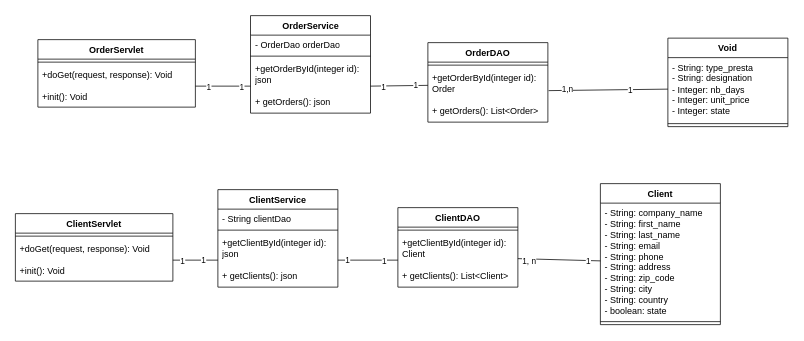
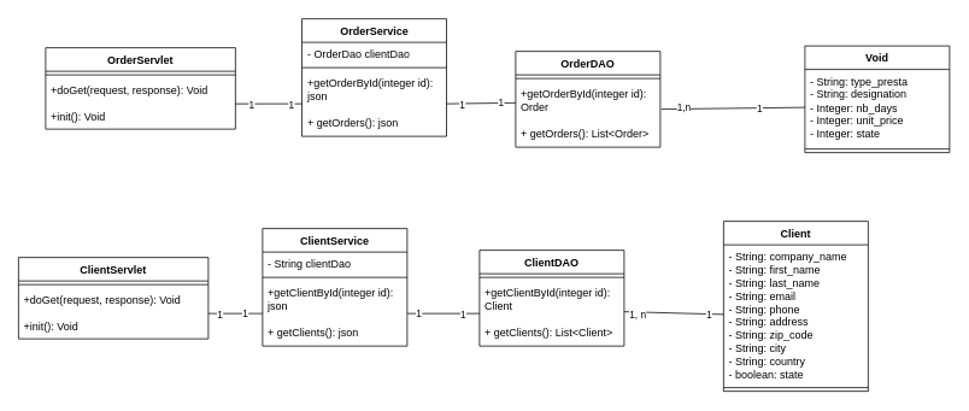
  <mxCell id="0" />
  <mxCell id="1" parent="0" />
  <mxCell id="2" value="Void" style="swimlane;fontStyle=1;align=center;verticalAlign=top;childLayout=stackLayout;horizontal=1;startSize=26;horizontalStack=0;resizeParent=1;resizeParentMax=0;resizeLast=0;collapsible=1;marginBottom=0;whiteSpace=wrap;html=1;" parent="1" vertex="1"><mxGeometry x="890" y="50" width="160" height="118" as="geometry" /></mxCell>
  <mxCell id="3" value="- String: type_presta&lt;br&gt;- String: designation&lt;br&gt;- Integer: nb_days&lt;br&gt;- Integer: unit_price&lt;br&gt;- Integer: state" style="text;strokeColor=none;fillColor=none;align=left;verticalAlign=top;spacingLeft=4;spacingRight=4;overflow=hidden;rotatable=0;points=[[0,0.5],[1,0.5]];portConstraint=eastwest;whiteSpace=wrap;html=1;" parent="2" vertex="1"><mxGeometry y="26" width="160" height="84" as="geometry" /></mxCell>
  <mxCell id="4" value="" style="line;strokeWidth=1;fillColor=none;align=left;verticalAlign=middle;spacingTop=-1;spacingLeft=3;spacingRight=3;rotatable=0;labelPosition=right;points=[];portConstraint=eastwest;strokeColor=inherit;" parent="2" vertex="1"><mxGeometry y="110" width="160" height="8" as="geometry" /></mxCell>
  <mxCell id="5" value="OrderDAO" style="swimlane;fontStyle=1;align=center;verticalAlign=top;childLayout=stackLayout;horizontal=1;startSize=26;horizontalStack=0;resizeParent=1;resizeParentMax=0;resizeLast=0;collapsible=1;marginBottom=0;whiteSpace=wrap;html=1;" parent="1" vertex="1"><mxGeometry x="570" y="56" width="160" height="106" as="geometry" /></mxCell>
  <mxCell id="6" value="" style="line;strokeWidth=1;fillColor=none;align=left;verticalAlign=middle;spacingTop=-1;spacingLeft=3;spacingRight=3;rotatable=0;labelPosition=right;points=[];portConstraint=eastwest;strokeColor=inherit;" parent="5" vertex="1"><mxGeometry y="26" width="160" height="8" as="geometry" /></mxCell>
  <mxCell id="7" value="+getOrderById&lt;span style=&quot;background-color: initial;&quot;&gt;(integer id): Order&lt;br&gt;&lt;br&gt;+ getOrders(): List&amp;lt;Order&amp;gt;&lt;br&gt;&lt;/span&gt;" style="text;strokeColor=none;fillColor=none;align=left;verticalAlign=top;spacingLeft=4;spacingRight=4;overflow=hidden;rotatable=0;points=[[0,0.5],[1,0.5]];portConstraint=eastwest;whiteSpace=wrap;html=1;" parent="5" vertex="1"><mxGeometry y="34" width="160" height="72" as="geometry" /></mxCell>
  <mxCell id="8" value="OrderServlet" style="swimlane;fontStyle=1;align=center;verticalAlign=top;childLayout=stackLayout;horizontal=1;startSize=26;horizontalStack=0;resizeParent=1;resizeParentMax=0;resizeLast=0;collapsible=1;marginBottom=0;whiteSpace=wrap;html=1;" parent="1" vertex="1"><mxGeometry x="50" y="52" width="210" height="90" as="geometry" /></mxCell>
  <mxCell id="9" value="" style="line;strokeWidth=1;fillColor=none;align=left;verticalAlign=middle;spacingTop=-1;spacingLeft=3;spacingRight=3;rotatable=0;labelPosition=right;points=[];portConstraint=eastwest;strokeColor=inherit;" parent="8" vertex="1"><mxGeometry y="26" width="210" height="8" as="geometry" /></mxCell>
  <mxCell id="10" value="+doGet&lt;span style=&quot;background-color: initial;&quot;&gt;(request, response): Void&lt;br&gt;&lt;br&gt;+init(): Void&lt;br&gt;&lt;/span&gt;&lt;div style=&quot;background-color:#2f2f2f;padding:0px 0px 0px 2px;&quot;&gt;&lt;div style=&quot;color: rgb(170, 170, 170); font-family: &amp;quot;Courier New&amp;quot;; font-size: 10pt;&quot;&gt;&lt;p style=&quot;background-color:#373737;margin:0;&quot;&gt;&lt;span style=&quot;color:#d9e8f7;&quot;&gt;&lt;/span&gt;&lt;/p&gt;&lt;/div&gt;&lt;/div&gt;" style="text;strokeColor=none;fillColor=none;align=left;verticalAlign=top;spacingLeft=4;spacingRight=4;overflow=hidden;rotatable=0;points=[[0,0.5],[1,0.5]];portConstraint=eastwest;whiteSpace=wrap;html=1;" parent="8" vertex="1"><mxGeometry y="34" width="210" height="56" as="geometry" /></mxCell>
  <mxCell id="11" value="Client" style="swimlane;fontStyle=1;align=center;verticalAlign=top;childLayout=stackLayout;horizontal=1;startSize=26;horizontalStack=0;resizeParent=1;resizeParentMax=0;resizeLast=0;collapsible=1;marginBottom=0;whiteSpace=wrap;html=1;" vertex="1" parent="1"><mxGeometry x="800" y="244" width="160" height="188" as="geometry" /></mxCell>
  <mxCell id="12" value="- String: company_name&lt;br&gt;- String: first_name&lt;br&gt;- String: last_name&lt;br&gt;- String: email&lt;br&gt;- String: phone&lt;br&gt;- String: address&lt;br&gt;- String: zip_code&lt;br&gt;- String: city&lt;br&gt;- String: country&lt;br&gt;- boolean: state" style="text;strokeColor=none;fillColor=none;align=left;verticalAlign=top;spacingLeft=4;spacingRight=4;overflow=hidden;rotatable=0;points=[[0,0.5],[1,0.5]];portConstraint=eastwest;whiteSpace=wrap;html=1;" vertex="1" parent="11"><mxGeometry y="26" width="160" height="154" as="geometry" /></mxCell>
  <mxCell id="13" value="" style="line;strokeWidth=1;fillColor=none;align=left;verticalAlign=middle;spacingTop=-1;spacingLeft=3;spacingRight=3;rotatable=0;labelPosition=right;points=[];portConstraint=eastwest;strokeColor=inherit;" vertex="1" parent="11"><mxGeometry y="180" width="160" height="8" as="geometry" /></mxCell>
  <mxCell id="14" value="ClientDAO" style="swimlane;fontStyle=1;align=center;verticalAlign=top;childLayout=stackLayout;horizontal=1;startSize=26;horizontalStack=0;resizeParent=1;resizeParentMax=0;resizeLast=0;collapsible=1;marginBottom=0;whiteSpace=wrap;html=1;" vertex="1" parent="1"><mxGeometry x="530" y="276" width="160" height="106" as="geometry" /></mxCell>
  <mxCell id="15" value="" style="line;strokeWidth=1;fillColor=none;align=left;verticalAlign=middle;spacingTop=-1;spacingLeft=3;spacingRight=3;rotatable=0;labelPosition=right;points=[];portConstraint=eastwest;strokeColor=inherit;" vertex="1" parent="14"><mxGeometry y="26" width="160" height="8" as="geometry" /></mxCell>
  <mxCell id="16" value="+getClientById&lt;span style=&quot;background-color: initial;&quot;&gt;(integer id): Client&lt;br&gt;&lt;br&gt;+ getClients(): List&amp;lt;Client&amp;gt;&lt;br&gt;&lt;/span&gt;" style="text;strokeColor=none;fillColor=none;align=left;verticalAlign=top;spacingLeft=4;spacingRight=4;overflow=hidden;rotatable=0;points=[[0,0.5],[1,0.5]];portConstraint=eastwest;whiteSpace=wrap;html=1;" vertex="1" parent="14"><mxGeometry y="34" width="160" height="72" as="geometry" /></mxCell>
  <mxCell id="17" value="" style="endArrow=none;html=1;rounded=0;entryX=0;entryY=0.5;entryDx=0;entryDy=0;exitX=1.006;exitY=0.417;exitDx=0;exitDy=0;exitPerimeter=0;" edge="1" parent="1" source="7" target="3"><mxGeometry width="50" height="50" relative="1" as="geometry"><mxPoint x="770" y="114" as="sourcePoint" /><mxPoint x="750" y="174" as="targetPoint" /></mxGeometry></mxCell>
  <mxCell id="18" value="1" style="edgeLabel;html=1;align=center;verticalAlign=middle;resizable=0;points=[];" vertex="1" connectable="0" parent="17"><mxGeometry x="0.371" y="-1" relative="1" as="geometry"><mxPoint as="offset" /></mxGeometry></mxCell>
  <mxCell id="19" value="1,n" style="edgeLabel;html=1;align=center;verticalAlign=middle;resizable=0;points=[];" vertex="1" connectable="0" parent="17"><mxGeometry x="-0.685" y="2" relative="1" as="geometry"><mxPoint as="offset" /></mxGeometry></mxCell>
  <mxCell id="20" value="" style="endArrow=none;html=1;rounded=0;entryX=0;entryY=0.5;entryDx=0;entryDy=0;" edge="1" parent="1" target="12"><mxGeometry width="50" height="50" relative="1" as="geometry"><mxPoint x="690" y="344" as="sourcePoint" /><mxPoint x="740" y="305" as="targetPoint" /></mxGeometry></mxCell>
  <mxCell id="21" value="1" style="edgeLabel;html=1;align=center;verticalAlign=middle;resizable=0;points=[];" vertex="1" connectable="0" parent="20"><mxGeometry x="0.709" relative="1" as="geometry"><mxPoint as="offset" /></mxGeometry></mxCell>
  <mxCell id="22" value="1, n" style="edgeLabel;html=1;align=center;verticalAlign=middle;resizable=0;points=[];" vertex="1" connectable="0" parent="20"><mxGeometry x="-0.727" y="-2" relative="1" as="geometry"><mxPoint as="offset" /></mxGeometry></mxCell>
  <mxCell id="23" value="OrderService" style="swimlane;fontStyle=1;align=center;verticalAlign=top;childLayout=stackLayout;horizontal=1;startSize=26;horizontalStack=0;resizeParent=1;resizeParentMax=0;resizeLast=0;collapsible=1;marginBottom=0;whiteSpace=wrap;html=1;" vertex="1" parent="1"><mxGeometry x="333.5" y="20" width="160" height="130" as="geometry" /></mxCell>
- <mxCell id="24" value="- OrderDao orderDao" style="text;strokeColor=none;fillColor=none;align=left;verticalAlign=top;spacingLeft=4;spacingRight=4;overflow=hidden;rotatable=0;points=[[0,0.5],[1,0.5]];portConstraint=eastwest;whiteSpace=wrap;html=1;" vertex="1" parent="23"><mxGeometry y="26" width="160" height="24" as="geometry" /></mxCell>
+ <mxCell id="24" value="- OrderDao clientDao" style="text;strokeColor=none;fillColor=none;align=left;verticalAlign=top;spacingLeft=4;spacingRight=4;overflow=hidden;rotatable=0;points=[[0,0.5],[1,0.5]];portConstraint=eastwest;whiteSpace=wrap;html=1;" vertex="1" parent="23"><mxGeometry y="26" width="160" height="24" as="geometry" /></mxCell>
  <mxCell id="25" value="" style="line;strokeWidth=1;fillColor=none;align=left;verticalAlign=middle;spacingTop=-1;spacingLeft=3;spacingRight=3;rotatable=0;labelPosition=right;points=[];portConstraint=eastwest;strokeColor=inherit;" vertex="1" parent="23"><mxGeometry y="50" width="160" height="8" as="geometry" /></mxCell>
  <mxCell id="26" value="+getOrderById&lt;span style=&quot;background-color: initial;&quot;&gt;(integer id): json&lt;br&gt;&lt;br&gt;+ getOrders(): json&lt;br&gt;&lt;/span&gt;" style="text;strokeColor=none;fillColor=none;align=left;verticalAlign=top;spacingLeft=4;spacingRight=4;overflow=hidden;rotatable=0;points=[[0,0.5],[1,0.5]];portConstraint=eastwest;whiteSpace=wrap;html=1;" vertex="1" parent="23"><mxGeometry y="58" width="160" height="72" as="geometry" /></mxCell>
  <mxCell id="27" value="" style="endArrow=none;html=1;rounded=0;exitX=1;exitY=0.5;exitDx=0;exitDy=0;entryX=0;entryY=0.319;entryDx=0;entryDy=0;entryPerimeter=0;" edge="1" parent="1" source="26" target="7"><mxGeometry width="50" height="50" relative="1" as="geometry"><mxPoint x="520" y="162" as="sourcePoint" /><mxPoint x="570" y="112" as="targetPoint" /></mxGeometry></mxCell>
  <mxCell id="28" value="1" style="edgeLabel;html=1;align=center;verticalAlign=middle;resizable=0;points=[];" vertex="1" connectable="0" parent="27"><mxGeometry x="0.556" y="1" relative="1" as="geometry"><mxPoint as="offset" /></mxGeometry></mxCell>
  <mxCell id="29" value="1" style="edgeLabel;html=1;align=center;verticalAlign=middle;resizable=0;points=[];" vertex="1" connectable="0" parent="27"><mxGeometry x="-0.543" y="-2" relative="1" as="geometry"><mxPoint as="offset" /></mxGeometry></mxCell>
  <mxCell id="30" value="ClientService" style="swimlane;fontStyle=1;align=center;verticalAlign=top;childLayout=stackLayout;horizontal=1;startSize=26;horizontalStack=0;resizeParent=1;resizeParentMax=0;resizeLast=0;collapsible=1;marginBottom=0;whiteSpace=wrap;html=1;" vertex="1" parent="1"><mxGeometry x="290" y="252" width="160" height="130" as="geometry" /></mxCell>
  <mxCell id="31" value="- String clientDao" style="text;strokeColor=none;fillColor=none;align=left;verticalAlign=top;spacingLeft=4;spacingRight=4;overflow=hidden;rotatable=0;points=[[0,0.5],[1,0.5]];portConstraint=eastwest;whiteSpace=wrap;html=1;" vertex="1" parent="30"><mxGeometry y="26" width="160" height="24" as="geometry" /></mxCell>
  <mxCell id="32" value="" style="line;strokeWidth=1;fillColor=none;align=left;verticalAlign=middle;spacingTop=-1;spacingLeft=3;spacingRight=3;rotatable=0;labelPosition=right;points=[];portConstraint=eastwest;strokeColor=inherit;" vertex="1" parent="30"><mxGeometry y="50" width="160" height="8" as="geometry" /></mxCell>
  <mxCell id="33" value="+getClientById&lt;span style=&quot;background-color: initial;&quot;&gt;(integer id): json&lt;br&gt;&lt;br&gt;+ getClients(): json&lt;br&gt;&lt;/span&gt;" style="text;strokeColor=none;fillColor=none;align=left;verticalAlign=top;spacingLeft=4;spacingRight=4;overflow=hidden;rotatable=0;points=[[0,0.5],[1,0.5]];portConstraint=eastwest;whiteSpace=wrap;html=1;" vertex="1" parent="30"><mxGeometry y="58" width="160" height="72" as="geometry" /></mxCell>
  <mxCell id="34" value="" style="endArrow=none;html=1;rounded=0;exitX=1;exitY=0.5;exitDx=0;exitDy=0;entryX=0;entryY=0.5;entryDx=0;entryDy=0;" edge="1" parent="1" source="33" target="16"><mxGeometry width="50" height="50" relative="1" as="geometry"><mxPoint x="454" y="347" as="sourcePoint" /><mxPoint x="530" y="324" as="targetPoint" /></mxGeometry></mxCell>
  <mxCell id="35" value="1" style="edgeLabel;html=1;align=center;verticalAlign=middle;resizable=0;points=[];" vertex="1" connectable="0" parent="34"><mxGeometry x="0.525" y="-1" relative="1" as="geometry"><mxPoint as="offset" /></mxGeometry></mxCell>
  <mxCell id="36" value="1" style="edgeLabel;html=1;align=center;verticalAlign=middle;resizable=0;points=[];" vertex="1" connectable="0" parent="34"><mxGeometry x="-0.7" y="1" relative="1" as="geometry"><mxPoint as="offset" /></mxGeometry></mxCell>
  <mxCell id="37" value="ClientServlet" style="swimlane;fontStyle=1;align=center;verticalAlign=top;childLayout=stackLayout;horizontal=1;startSize=26;horizontalStack=0;resizeParent=1;resizeParentMax=0;resizeLast=0;collapsible=1;marginBottom=0;whiteSpace=wrap;html=1;" vertex="1" parent="1"><mxGeometry x="20" y="284" width="210" height="90" as="geometry" /></mxCell>
  <mxCell id="38" value="" style="line;strokeWidth=1;fillColor=none;align=left;verticalAlign=middle;spacingTop=-1;spacingLeft=3;spacingRight=3;rotatable=0;labelPosition=right;points=[];portConstraint=eastwest;strokeColor=inherit;" vertex="1" parent="37"><mxGeometry y="26" width="210" height="8" as="geometry" /></mxCell>
  <mxCell id="39" value="+doGet&lt;span style=&quot;background-color: initial;&quot;&gt;(request, response): Void&lt;br&gt;&lt;br&gt;+init(): Void&lt;br&gt;&lt;/span&gt;&lt;div style=&quot;background-color:#2f2f2f;padding:0px 0px 0px 2px;&quot;&gt;&lt;div style=&quot;color: rgb(170, 170, 170); font-family: &amp;quot;Courier New&amp;quot;; font-size: 10pt;&quot;&gt;&lt;p style=&quot;background-color:#373737;margin:0;&quot;&gt;&lt;span style=&quot;color:#d9e8f7;&quot;&gt;&lt;/span&gt;&lt;/p&gt;&lt;/div&gt;&lt;/div&gt;" style="text;strokeColor=none;fillColor=none;align=left;verticalAlign=top;spacingLeft=4;spacingRight=4;overflow=hidden;rotatable=0;points=[[0,0.5],[1,0.5]];portConstraint=eastwest;whiteSpace=wrap;html=1;" vertex="1" parent="37"><mxGeometry y="34" width="210" height="56" as="geometry" /></mxCell>
  <mxCell id="40" value="" style="endArrow=none;html=1;rounded=0;exitX=1;exitY=0.5;exitDx=0;exitDy=0;entryX=0;entryY=0.5;entryDx=0;entryDy=0;" edge="1" parent="1" source="10" target="26"><mxGeometry width="50" height="50" relative="1" as="geometry"><mxPoint x="284" y="144" as="sourcePoint" /><mxPoint x="334" y="94" as="targetPoint" /></mxGeometry></mxCell>
  <mxCell id="41" value="1" style="edgeLabel;html=1;align=center;verticalAlign=middle;resizable=0;points=[];" vertex="1" connectable="0" parent="40"><mxGeometry x="0.66" y="-1" relative="1" as="geometry"><mxPoint as="offset" /></mxGeometry></mxCell>
  <mxCell id="42" value="1" style="edgeLabel;html=1;align=center;verticalAlign=middle;resizable=0;points=[];" vertex="1" connectable="0" parent="40"><mxGeometry x="-0.537" y="-1" relative="1" as="geometry"><mxPoint as="offset" /></mxGeometry></mxCell>
  <mxCell id="43" value="" style="endArrow=none;html=1;rounded=0;exitX=1;exitY=0.5;exitDx=0;exitDy=0;entryX=0;entryY=0.5;entryDx=0;entryDy=0;" edge="1" parent="1" source="39" target="33"><mxGeometry width="50" height="50" relative="1" as="geometry"><mxPoint x="240" y="363" as="sourcePoint" /><mxPoint x="290" y="313" as="targetPoint" /></mxGeometry></mxCell>
  <mxCell id="44" value="1" style="edgeLabel;html=1;align=center;verticalAlign=middle;resizable=0;points=[];" vertex="1" connectable="0" parent="43"><mxGeometry x="0.333" y="1" relative="1" as="geometry"><mxPoint as="offset" /></mxGeometry></mxCell>
  <mxCell id="45" value="1" style="edgeLabel;html=1;align=center;verticalAlign=middle;resizable=0;points=[];" vertex="1" connectable="0" parent="43"><mxGeometry x="-0.6" y="-1" relative="1" as="geometry"><mxPoint as="offset" /></mxGeometry></mxCell>
